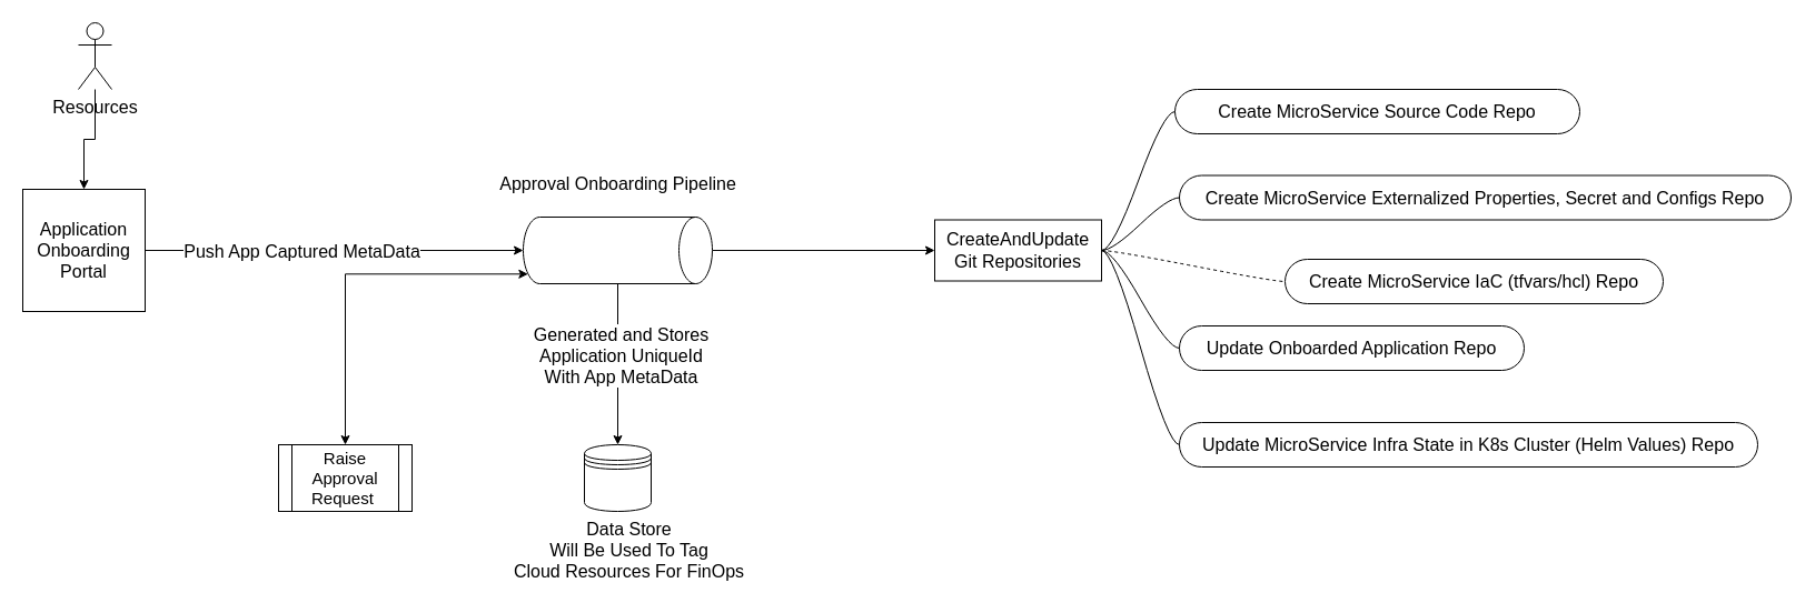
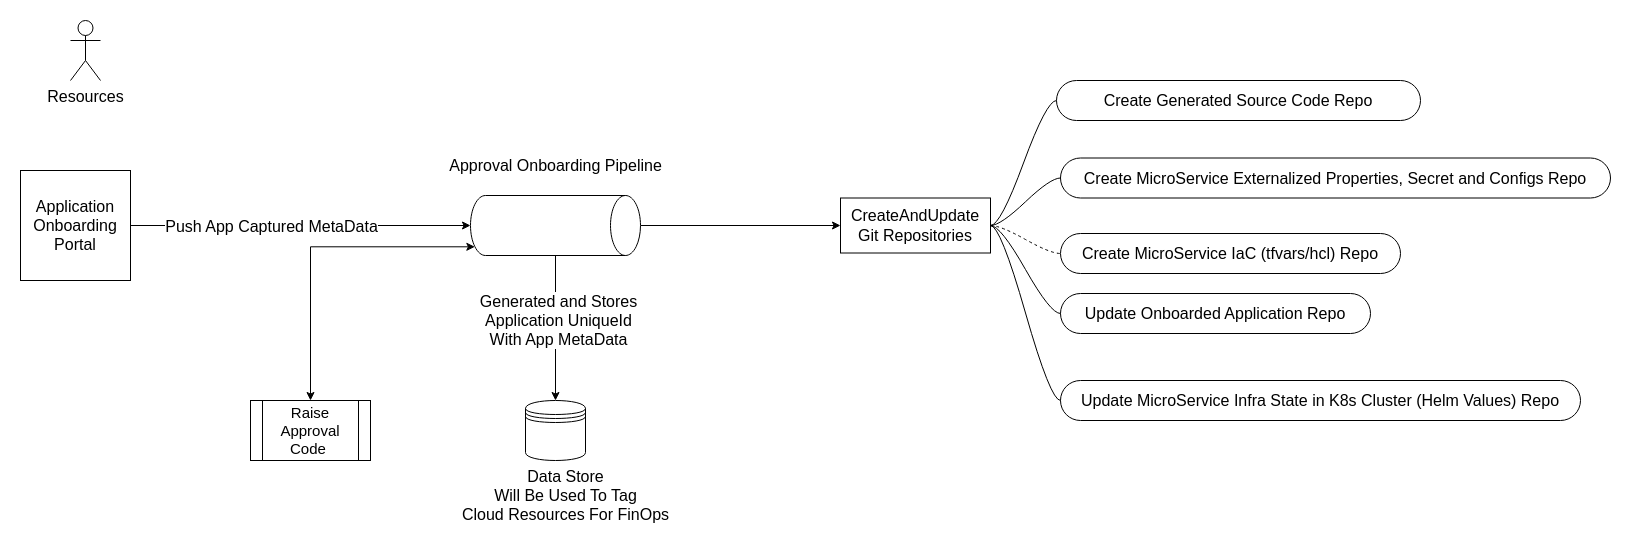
  <mxCell id="0" />
  <mxCell id="1" parent="0" />
  <mxCell id="2" style="edgeStyle=orthogonalEdgeStyle;rounded=0;orthogonalLoop=1;jettySize=auto;html=1;entryX=0.5;entryY=1;entryDx=0;entryDy=0;entryPerimeter=0;fontSize=16;" parent="1" source="4" target="11" edge="1"><mxGeometry relative="1" as="geometry" /></mxCell>
  <mxCell id="3" value="Push App Captured MetaData" style="edgeLabel;html=1;align=center;verticalAlign=middle;resizable=0;points=[];fontSize=16;" parent="2" vertex="1" connectable="0"><mxGeometry x="-0.438" relative="1" as="geometry"><mxPoint x="44" as="offset" /></mxGeometry></mxCell>
  <mxCell id="4" value="Application Onboarding Portal" style="whiteSpace=wrap;html=1;aspect=fixed;fontSize=16;" parent="1" vertex="1"><mxGeometry x="20" y="170" width="110" height="110" as="geometry" /></mxCell>
- <mxCell id="5" value="" style="edgeStyle=orthogonalEdgeStyle;rounded=0;orthogonalLoop=1;jettySize=auto;html=1;fontSize=16;" parent="1" source="6" target="4" edge="1"><mxGeometry relative="1" as="geometry" /></mxCell>
  <mxCell id="6" value="Resources" style="shape=umlActor;verticalLabelPosition=bottom;verticalAlign=top;html=1;outlineConnect=0;fontSize=16;" parent="1" vertex="1"><mxGeometry x="70" y="20" width="30" height="60" as="geometry" /></mxCell>
  <mxCell id="7" style="edgeStyle=orthogonalEdgeStyle;rounded=0;orthogonalLoop=1;jettySize=auto;html=1;entryX=0.5;entryY=0;entryDx=0;entryDy=0;fontSize=16;" parent="1" source="11" target="13" edge="1"><mxGeometry relative="1" as="geometry" /></mxCell>
  <mxCell id="8" value="Generated and Stores &lt;br&gt;Application UniqueId&lt;br&gt;With App MetaData" style="edgeLabel;html=1;align=center;verticalAlign=middle;resizable=0;points=[];fontSize=16;" parent="7" vertex="1" connectable="0"><mxGeometry x="-0.124" y="2" relative="1" as="geometry"><mxPoint as="offset" /></mxGeometry></mxCell>
  <mxCell id="9" style="edgeStyle=orthogonalEdgeStyle;rounded=0;orthogonalLoop=1;jettySize=auto;html=1;entryX=0;entryY=0.5;entryDx=0;entryDy=0;fontSize=16;" parent="1" source="11" target="15" edge="1"><mxGeometry relative="1" as="geometry" /></mxCell>
  <mxCell id="10" style="edgeStyle=orthogonalEdgeStyle;rounded=0;orthogonalLoop=1;jettySize=auto;html=1;exitX=0.855;exitY=1;exitDx=0;exitDy=-4.35;exitPerimeter=0;entryX=0.5;entryY=0;entryDx=0;entryDy=0;fontSize=15;startArrow=classic;startFill=1;" edge="1" parent="1" source="11" target="26"><mxGeometry relative="1" as="geometry" /></mxCell>
  <mxCell id="11" value="" style="shape=cylinder3;whiteSpace=wrap;html=1;boundedLbl=1;backgroundOutline=1;size=15;fontSize=16;rotation=90;" parent="1" vertex="1"><mxGeometry x="525" y="140" width="60" height="170" as="geometry" /></mxCell>
  <mxCell id="12" value="Approval Onboarding Pipeline" style="text;html=1;align=center;verticalAlign=middle;resizable=0;points=[];autosize=1;strokeColor=none;fillColor=none;fontSize=16;" parent="1" vertex="1"><mxGeometry x="430" y="150" width="250" height="30" as="geometry" /></mxCell>
  <mxCell id="13" value="" style="shape=datastore;whiteSpace=wrap;html=1;fontSize=16;" parent="1" vertex="1"><mxGeometry x="525" y="400" width="60" height="60" as="geometry" /></mxCell>
  <mxCell id="14" value="Data Store&lt;br&gt;Will Be Used To Tag&lt;br&gt;Cloud Resources For FinOps" style="text;html=1;align=center;verticalAlign=middle;resizable=0;points=[];autosize=1;strokeColor=none;fillColor=none;fontSize=16;" parent="1" vertex="1"><mxGeometry x="450" y="460" width="230" height="70" as="geometry" /></mxCell>
  <mxCell id="15" value="CreateAndUpdate&lt;br&gt;Git Repositories" style="rounded=0;whiteSpace=wrap;html=1;fontSize=16;" parent="1" vertex="1"><mxGeometry x="840" y="197.5" width="150" height="55" as="geometry" /></mxCell>
- <mxCell id="16" value="Create MicroService Source Code Repo" style="whiteSpace=wrap;html=1;rounded=1;arcSize=50;align=center;verticalAlign=middle;strokeWidth=1;autosize=1;spacing=4;treeFolding=1;treeMoving=1;newEdgeStyle={&quot;edgeStyle&quot;:&quot;entityRelationEdgeStyle&quot;,&quot;startArrow&quot;:&quot;none&quot;,&quot;endArrow&quot;:&quot;none&quot;,&quot;segment&quot;:10,&quot;curved&quot;:1};fontSize=16;" parent="1" vertex="1"><mxGeometry x="1056" y="80" width="364" height="40" as="geometry" /></mxCell>
+ <mxCell id="16" value="Create Generated Source Code Repo" style="whiteSpace=wrap;html=1;rounded=1;arcSize=50;align=center;verticalAlign=middle;strokeWidth=1;autosize=1;spacing=4;treeFolding=1;treeMoving=1;newEdgeStyle={&quot;edgeStyle&quot;:&quot;entityRelationEdgeStyle&quot;,&quot;startArrow&quot;:&quot;none&quot;,&quot;endArrow&quot;:&quot;none&quot;,&quot;segment&quot;:10,&quot;curved&quot;:1};fontSize=16;" parent="1" vertex="1"><mxGeometry x="1056" y="80" width="364" height="40" as="geometry" /></mxCell>
  <mxCell id="17" value="" style="edgeStyle=entityRelationEdgeStyle;startArrow=none;endArrow=none;segment=10;curved=1;rounded=0;fontSize=16;exitX=1;exitY=0.5;exitDx=0;exitDy=0;" parent="1" source="15" target="16" edge="1"><mxGeometry relative="1" as="geometry"><mxPoint x="1040" y="150" as="sourcePoint" /></mxGeometry></mxCell>
  <mxCell id="18" value="Create MicroService Externalized Properties, Secret and Configs Repo" style="whiteSpace=wrap;html=1;rounded=1;arcSize=50;align=center;verticalAlign=middle;strokeWidth=1;autosize=1;spacing=4;treeFolding=1;treeMoving=1;newEdgeStyle={&quot;edgeStyle&quot;:&quot;entityRelationEdgeStyle&quot;,&quot;startArrow&quot;:&quot;none&quot;,&quot;endArrow&quot;:&quot;none&quot;,&quot;segment&quot;:10,&quot;curved&quot;:1};fontSize=16;" parent="1" vertex="1"><mxGeometry x="1060" y="157.5" width="550" height="40" as="geometry" /></mxCell>
  <mxCell id="19" value="" style="edgeStyle=entityRelationEdgeStyle;startArrow=none;endArrow=none;segment=10;curved=1;rounded=0;fontSize=16;exitX=1;exitY=0.5;exitDx=0;exitDy=0;" parent="1" source="15" target="18" edge="1"><mxGeometry relative="1" as="geometry"><mxPoint x="1080" y="235" as="sourcePoint" /></mxGeometry></mxCell>
- <mxCell id="20" value="Create MicroService IaC (tfvars/hcl) Repo" style="whiteSpace=wrap;html=1;rounded=1;arcSize=50;align=center;verticalAlign=middle;strokeWidth=1;autosize=1;spacing=4;treeFolding=1;treeMoving=1;newEdgeStyle={&quot;edgeStyle&quot;:&quot;entityRelationEdgeStyle&quot;,&quot;startArrow&quot;:&quot;none&quot;,&quot;endArrow&quot;:&quot;none&quot;,&quot;segment&quot;:10,&quot;curved&quot;:1};fontSize=16;" parent="1" vertex="1"><mxGeometry x="1155" y="233" width="340" height="40" as="geometry" /></mxCell>
+ <mxCell id="20" value="Create MicroService IaC (tfvars/hcl) Repo" style="whiteSpace=wrap;html=1;rounded=1;arcSize=50;align=center;verticalAlign=middle;strokeWidth=1;autosize=1;spacing=4;treeFolding=1;treeMoving=1;newEdgeStyle={&quot;edgeStyle&quot;:&quot;entityRelationEdgeStyle&quot;,&quot;startArrow&quot;:&quot;none&quot;,&quot;endArrow&quot;:&quot;none&quot;,&quot;segment&quot;:10,&quot;curved&quot;:1};fontSize=16;" parent="1" vertex="1"><mxGeometry x="1060" y="233" width="340" height="40" as="geometry" /></mxCell>
  <mxCell id="21" value="" style="edgeStyle=entityRelationEdgeStyle;startArrow=none;endArrow=none;segment=10;curved=1;rounded=0;fontSize=16;exitX=1;exitY=0.5;exitDx=0;exitDy=0;dashed=1;" parent="1" source="15" target="20" edge="1"><mxGeometry relative="1" as="geometry"><mxPoint x="1040" y="280" as="sourcePoint" /></mxGeometry></mxCell>
  <mxCell id="22" value="Update Onboarded Application Repo" style="whiteSpace=wrap;html=1;rounded=1;arcSize=50;align=center;verticalAlign=middle;strokeWidth=1;autosize=1;spacing=4;treeFolding=1;treeMoving=1;newEdgeStyle={&quot;edgeStyle&quot;:&quot;entityRelationEdgeStyle&quot;,&quot;startArrow&quot;:&quot;none&quot;,&quot;endArrow&quot;:&quot;none&quot;,&quot;segment&quot;:10,&quot;curved&quot;:1};fontSize=16;" parent="1" vertex="1"><mxGeometry x="1060" y="293" width="310" height="40" as="geometry" /></mxCell>
  <mxCell id="23" value="" style="edgeStyle=entityRelationEdgeStyle;startArrow=none;endArrow=none;segment=10;curved=1;rounded=0;fontSize=16;" parent="1" source="15" target="22" edge="1"><mxGeometry relative="1" as="geometry"><mxPoint x="1030" y="360" as="sourcePoint" /></mxGeometry></mxCell>
  <mxCell id="24" value="Update MicroService Infra State in K8s Cluster (Helm Values) Repo" style="whiteSpace=wrap;html=1;rounded=1;arcSize=50;align=center;verticalAlign=middle;strokeWidth=1;autosize=1;spacing=4;treeFolding=1;treeMoving=1;newEdgeStyle={&quot;edgeStyle&quot;:&quot;entityRelationEdgeStyle&quot;,&quot;startArrow&quot;:&quot;none&quot;,&quot;endArrow&quot;:&quot;none&quot;,&quot;segment&quot;:10,&quot;curved&quot;:1};fontSize=16;" parent="1" vertex="1"><mxGeometry x="1060" y="380" width="520" height="40" as="geometry" /></mxCell>
  <mxCell id="25" value="" style="edgeStyle=entityRelationEdgeStyle;startArrow=none;endArrow=none;segment=10;curved=1;rounded=0;fontSize=16;exitX=1;exitY=0.5;exitDx=0;exitDy=0;" parent="1" source="15" target="24" edge="1"><mxGeometry relative="1" as="geometry"><mxPoint x="1030" y="440" as="sourcePoint" /></mxGeometry></mxCell>
- <mxCell id="26" value="&lt;font style=&quot;font-size: 15px;&quot;&gt;Raise Approval Request&amp;nbsp;&lt;/font&gt;" style="shape=process;whiteSpace=wrap;html=1;backgroundOutline=1;" vertex="1" parent="1"><mxGeometry x="250" y="400" width="120" height="60" as="geometry" /></mxCell>
+ <mxCell id="26" value="&lt;font style=&quot;font-size: 15px;&quot;&gt;Raise Approval Code&amp;nbsp;&lt;/font&gt;" style="shape=process;whiteSpace=wrap;html=1;backgroundOutline=1;" vertex="1" parent="1"><mxGeometry x="250" y="400" width="120" height="60" as="geometry" /></mxCell>
